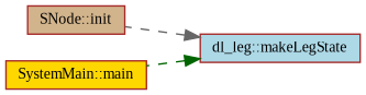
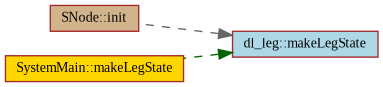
  digraph {
    fontname="Liberation Serif"
    rankdir=RL
    node [color=brown fontname="Liberation Serif" fontsize=10 shape=box style=filled]
    edge [dir=back fontname="Liberation Serif" fontsize=10 labelfontname=Helvetica labelfontsize=10 style=dashed]
    n1 [fillcolor=lightblue fontcolor=black height=0.2 label="dl_leg::makeLegState" width=0.4]
    n2 [fillcolor=tan height=0.2 label="SNode::init" width=0.4]
-   n3 [fillcolor=gold height=0.2 label="SystemMain::main" width=0.4]
+   n3 [fillcolor=gold height=0.2 label="SystemMain::makeLegState" width=0.4]
    n1 -> n2 [color=gray40]
    n1 -> n3 [color=darkgreen]
  }
